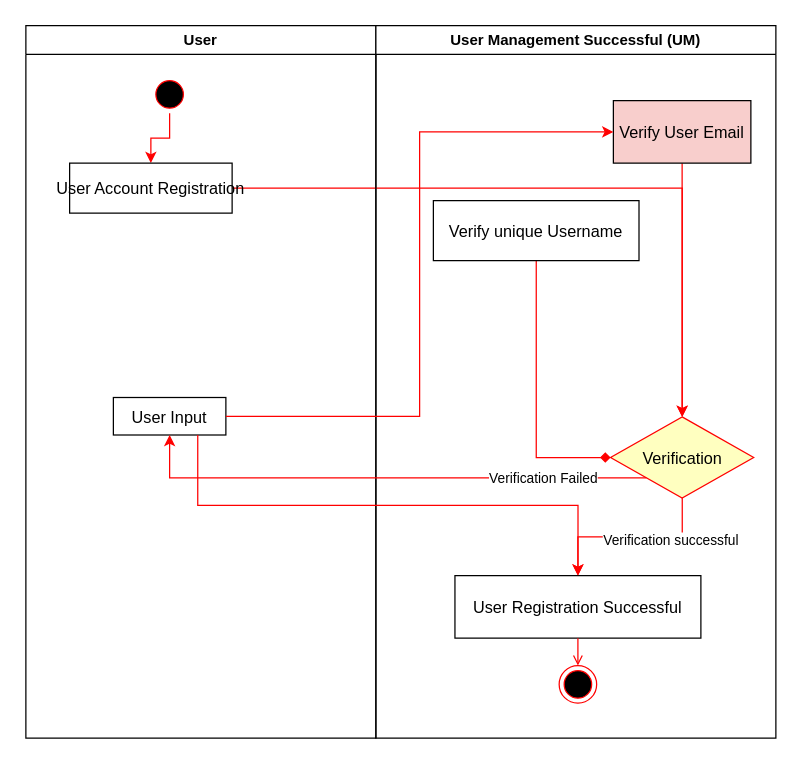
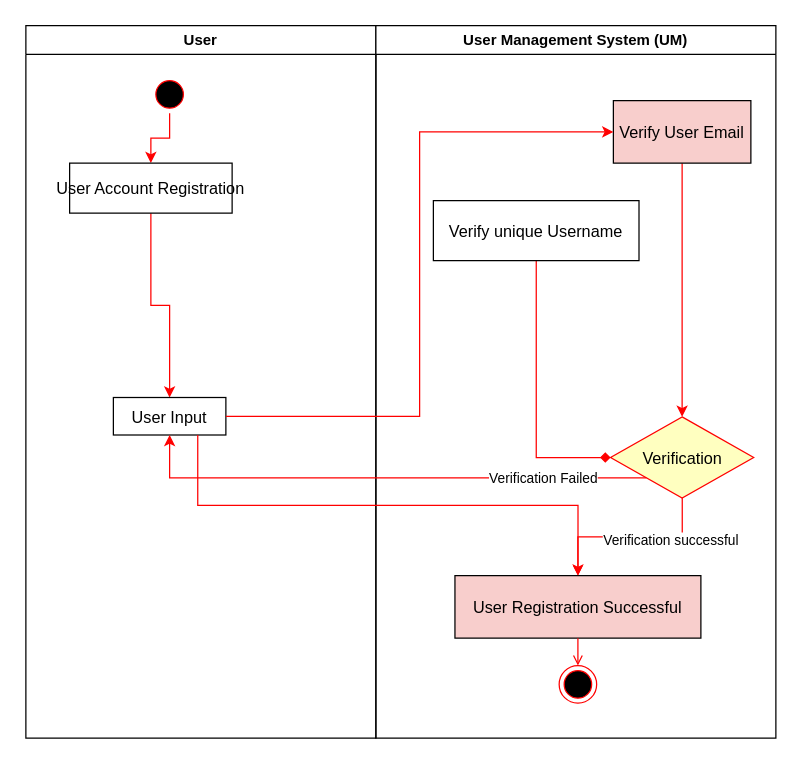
  <mxCell id="0" />
  <mxCell id="1" parent="0" />
  <mxCell id="2" value="User" style="swimlane;whiteSpace=wrap" parent="1" vertex="1"><mxGeometry x="20" y="20" width="280" height="570" as="geometry" /></mxCell>
  <mxCell id="3" style="edgeStyle=orthogonalEdgeStyle;rounded=0;orthogonalLoop=1;jettySize=auto;html=1;entryX=0.5;entryY=0;entryDx=0;entryDy=0;fontSize=13;strokeColor=#FF0000;" parent="2" source="4" target="6" edge="1"><mxGeometry relative="1" as="geometry" /></mxCell>
  <mxCell id="4" value="" style="ellipse;shape=startState;fillColor=#000000;strokeColor=#ff0000;" parent="2" vertex="1"><mxGeometry x="100" y="40" width="30" height="30" as="geometry" /></mxCell>
- <mxCell id="5" style="edgeStyle=orthogonalEdgeStyle;rounded=0;orthogonalLoop=1;jettySize=auto;html=1;fontSize=13;strokeColor=#FF0000;" parent="2" source="6" target="15" edge="1"><mxGeometry relative="1" as="geometry" /></mxCell>
+ <mxCell id="5" style="edgeStyle=orthogonalEdgeStyle;rounded=0;orthogonalLoop=1;jettySize=auto;html=1;entryX=0.5;entryY=0;entryDx=0;entryDy=0;fontSize=13;strokeColor=#FF0000;" parent="2" source="6" target="7" edge="1"><mxGeometry relative="1" as="geometry" /></mxCell>
  <mxCell id="6" value="User Account Registration" style="fontSize=13;fontStyle=0" parent="2" vertex="1"><mxGeometry x="35" y="110" width="130" height="40" as="geometry" /></mxCell>
  <mxCell id="7" value="User Input" style="fontSize=13;" parent="2" vertex="1"><mxGeometry x="70" y="297.5" width="90" height="30" as="geometry" /></mxCell>
- <mxCell id="8" value="User Management Successful (UM)" style="swimlane;whiteSpace=wrap" parent="1" vertex="1"><mxGeometry x="300" y="20" width="320" height="570" as="geometry" /></mxCell>
+ <mxCell id="8" value="User Management System (UM)" style="swimlane;whiteSpace=wrap" parent="1" vertex="1"><mxGeometry x="300" y="20" width="320" height="570" as="geometry" /></mxCell>
  <mxCell id="9" style="edgeStyle=orthogonalEdgeStyle;rounded=0;orthogonalLoop=1;jettySize=auto;html=1;entryX=0.5;entryY=0;entryDx=0;entryDy=0;fontSize=13;strokeColor=#FF0000;" parent="8" source="10" target="15" edge="1"><mxGeometry relative="1" as="geometry" /></mxCell>
  <mxCell id="10" value="Verify User Email" style="fontSize=13;fillColor=#f8cecc;" parent="8" vertex="1"><mxGeometry x="190" y="60" width="110" height="50" as="geometry" /></mxCell>
  <mxCell id="11" style="edgeStyle=orthogonalEdgeStyle;rounded=0;orthogonalLoop=1;jettySize=auto;html=1;entryX=0;entryY=0.5;entryDx=0;entryDy=0;fontSize=13;strokeColor=#FF0000;endArrow=diamond;" parent="8" source="12" target="15" edge="1"><mxGeometry relative="1" as="geometry" /></mxCell>
  <mxCell id="12" value="Verify unique Username" style="fontSize=13;" parent="8" vertex="1"><mxGeometry x="46" y="140" width="164.5" height="48" as="geometry" /></mxCell>
- <mxCell id="13" style="edgeStyle=orthogonalEdgeStyle;rounded=0;orthogonalLoop=1;jettySize=auto;html=1;entryX=0.5;entryY=0;entryDx=0;entryDy=0;fontSize=13;strokeColor=#FF0000;" parent="8" source="15" target="16" edge="1"><mxGeometry relative="1" as="geometry" /></mxCell>
+ <mxCell id="13" style="edgeStyle=orthogonalEdgeStyle;rounded=0;orthogonalLoop=1;jettySize=auto;html=1;entryX=0.5;entryY=0;entryDx=0;entryDy=0;fontSize=13;strokeColor=#FF0000;endArrow=open;" parent="8" source="15" target="16" edge="1"><mxGeometry relative="1" as="geometry" /></mxCell>
  <mxCell id="14" value="Verification successful" style="edgeLabel;html=1;align=center;verticalAlign=middle;resizable=0;points=[];" vertex="1" connectable="0" parent="13"><mxGeometry x="-0.43" y="2" relative="1" as="geometry"><mxPoint as="offset" /></mxGeometry></mxCell>
  <mxCell id="15" value="Verification" style="rhombus;whiteSpace=wrap;html=1;fillColor=#ffffc0;strokeColor=#ff0000;fontSize=13;" parent="8" vertex="1"><mxGeometry x="187.75" y="313" width="114.5" height="65" as="geometry" /></mxCell>
- <mxCell id="16" value="User Registration Successful" style="fontSize=13;" parent="8" vertex="1"><mxGeometry x="63.26" y="440" width="196.75" height="50" as="geometry" /></mxCell>
+ <mxCell id="16" value="User Registration Successful" style="fontSize=13;fillColor=#f8cecc;" parent="8" vertex="1"><mxGeometry x="63.26" y="440" width="196.75" height="50" as="geometry" /></mxCell>
  <mxCell id="17" value="" style="ellipse;shape=endState;fillColor=#000000;strokeColor=#ff0000" parent="8" vertex="1"><mxGeometry x="146.63" y="512" width="30" height="30" as="geometry" /></mxCell>
  <mxCell id="18" value="" style="endArrow=open;strokeColor=#FF0000;endFill=1;rounded=0" parent="8" source="16" target="17" edge="1"><mxGeometry relative="1" as="geometry" /></mxCell>
  <mxCell id="19" style="edgeStyle=orthogonalEdgeStyle;rounded=0;orthogonalLoop=1;jettySize=auto;html=1;entryX=0;entryY=0.5;entryDx=0;entryDy=0;fontSize=13;strokeColor=#FF0000;" parent="1" source="7" target="10" edge="1"><mxGeometry relative="1" as="geometry" /></mxCell>
  <mxCell id="20" style="edgeStyle=orthogonalEdgeStyle;rounded=0;orthogonalLoop=1;jettySize=auto;html=1;exitX=0.75;exitY=1;exitDx=0;exitDy=0;fontSize=13;strokeColor=#FF0000;" parent="1" source="7" target="16" edge="1"><mxGeometry relative="1" as="geometry" /></mxCell>
  <mxCell id="21" style="edgeStyle=orthogonalEdgeStyle;rounded=0;orthogonalLoop=1;jettySize=auto;html=1;exitX=0;exitY=1;exitDx=0;exitDy=0;entryX=0.5;entryY=1;entryDx=0;entryDy=0;fontSize=13;strokeColor=#FF0000;" parent="1" source="15" target="7" edge="1"><mxGeometry relative="1" as="geometry" /></mxCell>
  <mxCell id="22" value="Verification Failed" style="edgeLabel;html=1;align=center;verticalAlign=middle;resizable=0;points=[];" vertex="1" connectable="0" parent="21"><mxGeometry x="-0.599" relative="1" as="geometry"><mxPoint as="offset" /></mxGeometry></mxCell>
